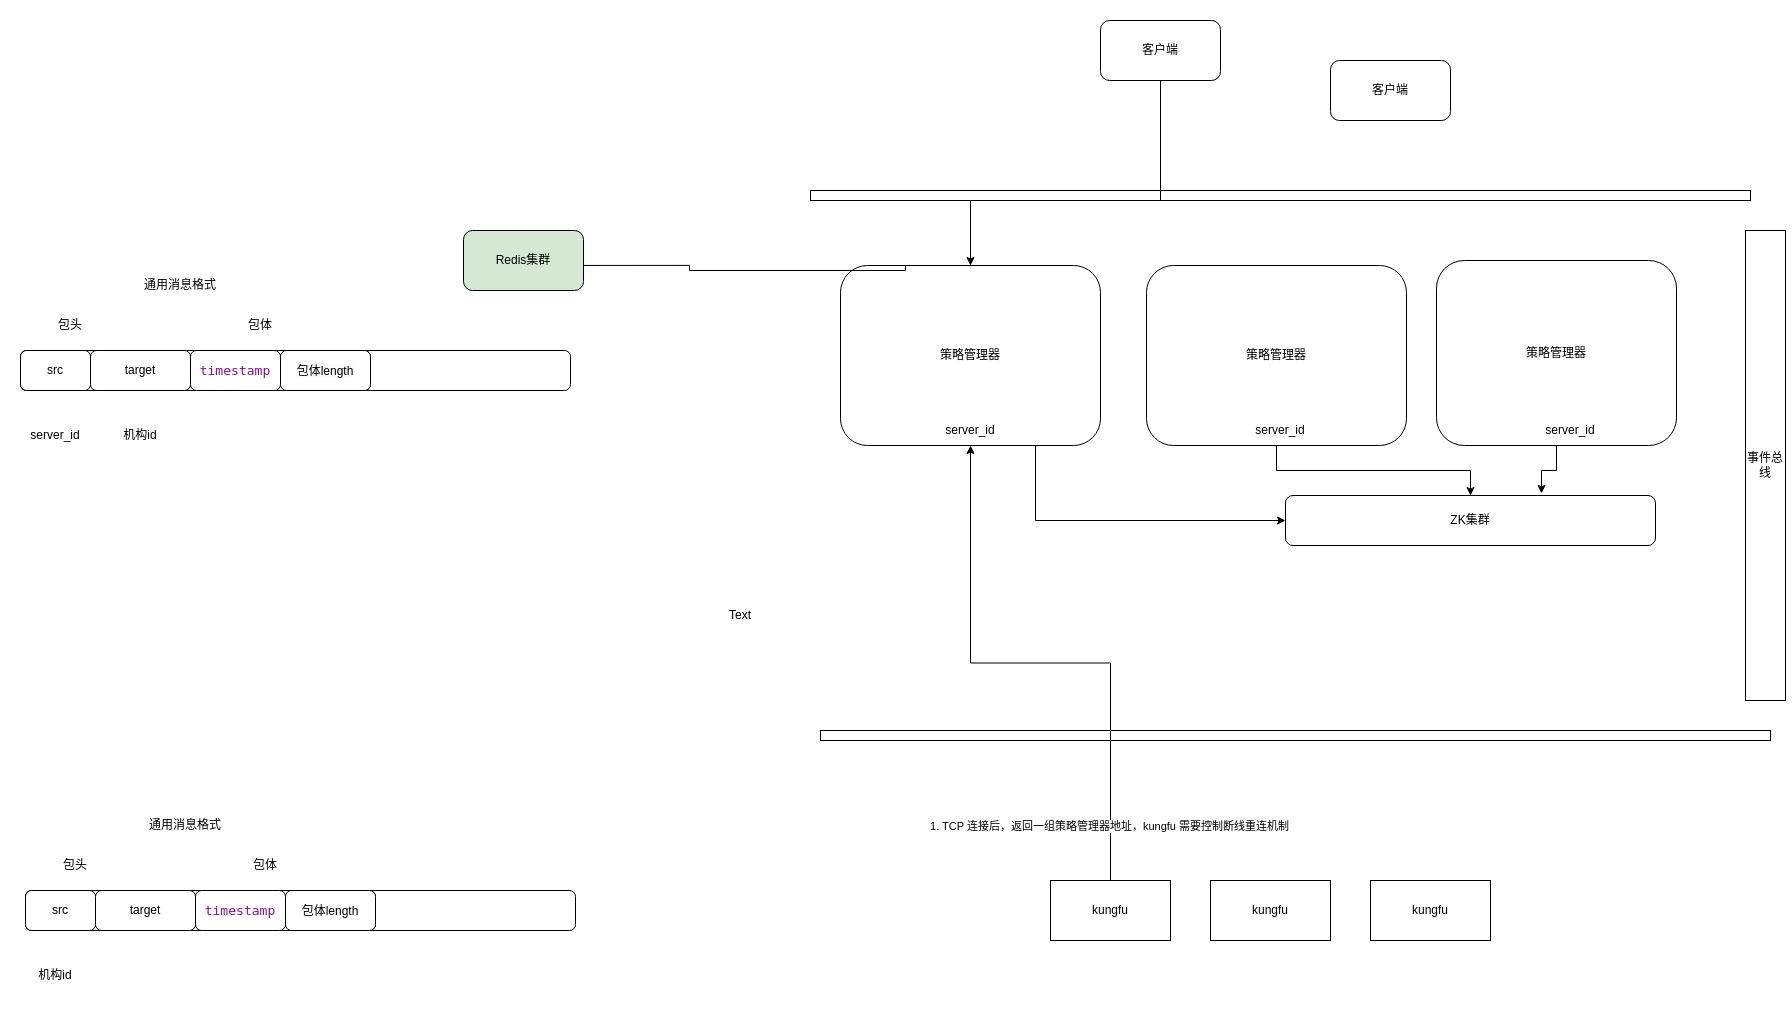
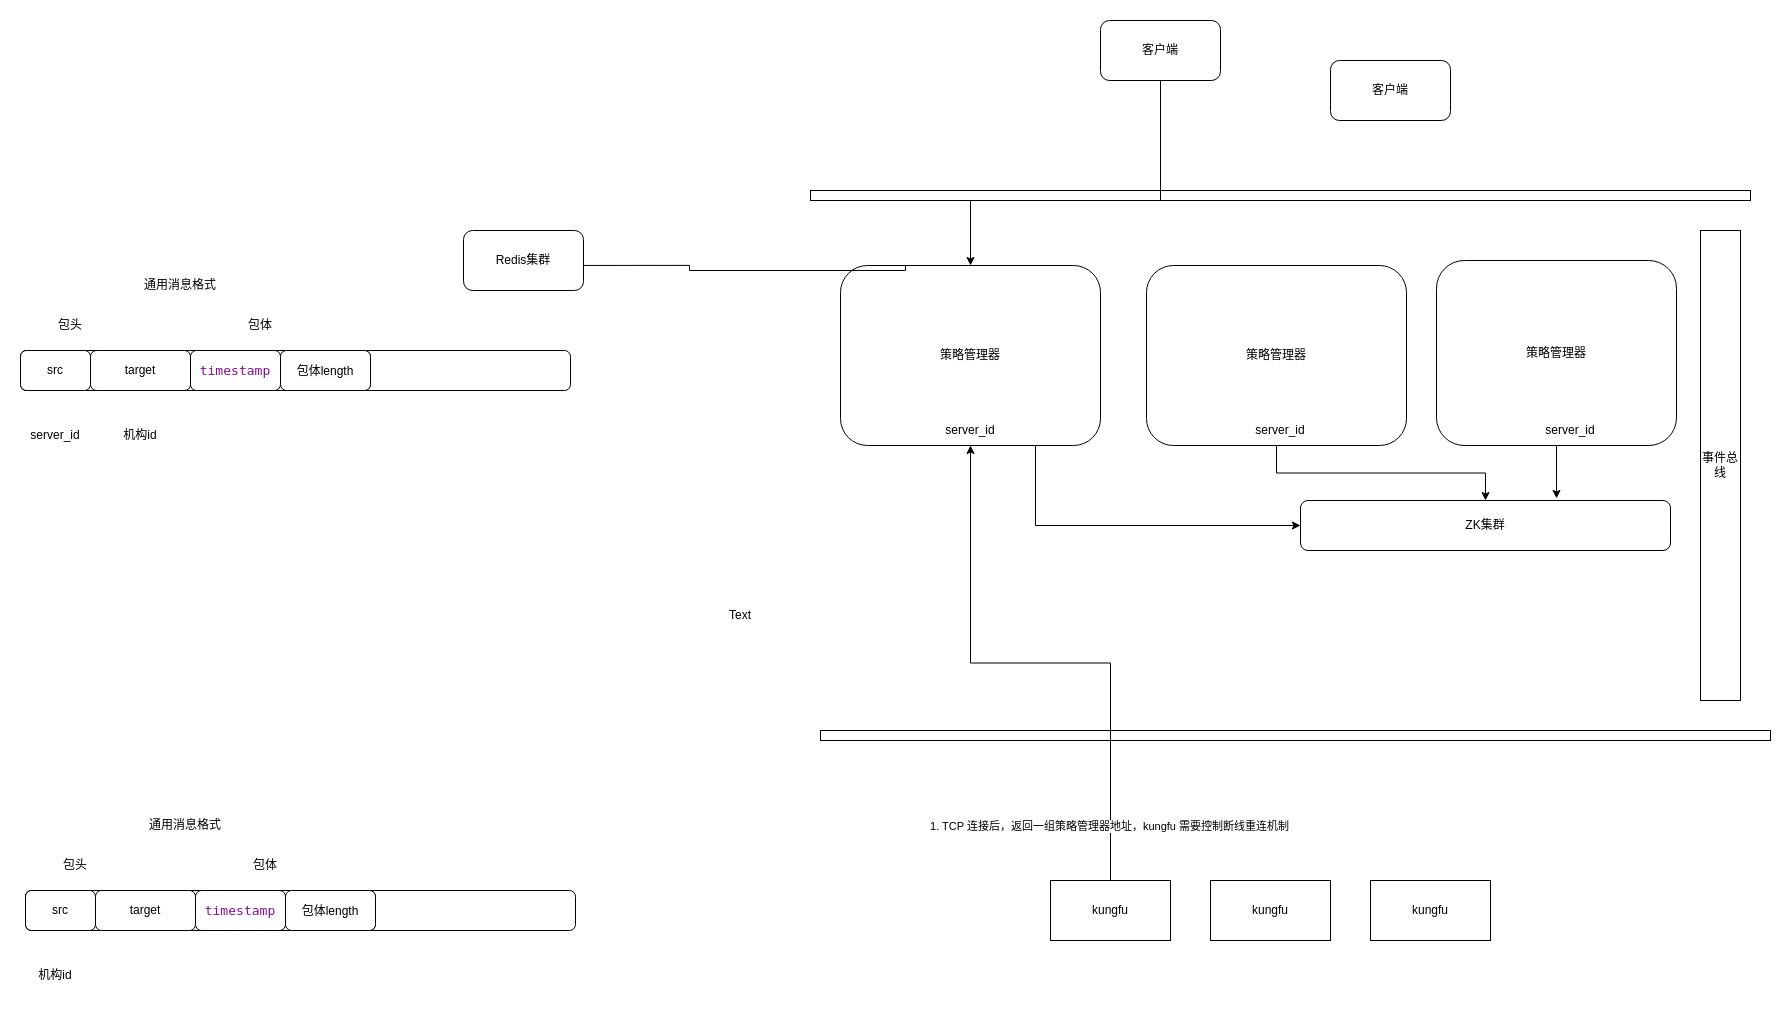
  <mxCell id="0" />
  <mxCell id="1" parent="0" />
  <mxCell id="2" value="" style="rounded=0;whiteSpace=wrap;html=1;" parent="1" vertex="1"><mxGeometry x="820" y="730" width="950" height="10" as="geometry" /></mxCell>
  <mxCell id="3" value="" style="rounded=0;whiteSpace=wrap;html=1;" parent="1" vertex="1"><mxGeometry x="810" y="190" width="940" height="10" as="geometry" /></mxCell>
  <mxCell id="4" style="edgeStyle=orthogonalEdgeStyle;rounded=0;orthogonalLoop=1;jettySize=auto;html=1;entryX=0.5;entryY=0;entryDx=0;entryDy=0;exitX=0.5;exitY=1;exitDx=0;exitDy=0;" parent="1" source="5" target="17" edge="1"><mxGeometry relative="1" as="geometry"><Array as="points"><mxPoint x="1160" y="200" /><mxPoint x="970" y="200" /></Array></mxGeometry></mxCell>
  <mxCell id="5" value="客户端" style="rounded=1;whiteSpace=wrap;html=1;" parent="1" vertex="1"><mxGeometry x="1100" y="20" width="120" height="60" as="geometry" /></mxCell>
  <mxCell id="6" value="客户端" style="rounded=1;whiteSpace=wrap;html=1;" parent="1" vertex="1"><mxGeometry x="1330" y="60" width="120" height="60" as="geometry" /></mxCell>
  <mxCell id="7" style="edgeStyle=orthogonalEdgeStyle;rounded=0;orthogonalLoop=1;jettySize=auto;html=1;" edge="1" parent="1" source="9" target="17"><mxGeometry relative="1" as="geometry" /></mxCell>
  <mxCell id="8" value="1. TCP 连接后，返回一组策略管理器地址，kungfu 需要控制断线重连机制" style="edgeLabel;html=1;align=center;verticalAlign=middle;resizable=0;points=[];" vertex="1" connectable="0" parent="7"><mxGeometry x="-0.808" y="2" relative="1" as="geometry"><mxPoint as="offset" /></mxGeometry></mxCell>
  <mxCell id="9" value="kungfu" style="rounded=0;whiteSpace=wrap;html=1;" parent="1" vertex="1"><mxGeometry x="1050" y="880" width="120" height="60" as="geometry" /></mxCell>
  <mxCell id="10" value="kungfu" style="rounded=0;whiteSpace=wrap;html=1;" parent="1" vertex="1"><mxGeometry x="1370" y="880" width="120" height="60" as="geometry" /></mxCell>
  <mxCell id="11" value="kungfu" style="rounded=0;whiteSpace=wrap;html=1;" parent="1" vertex="1"><mxGeometry x="1210" y="880" width="120" height="60" as="geometry" /></mxCell>
- <mxCell id="12" value="事件总线" style="rounded=0;whiteSpace=wrap;html=1;" parent="1" vertex="1"><mxGeometry x="1745" y="230" width="40" height="470" as="geometry" /></mxCell>
+ <mxCell id="12" value="事件总线" style="rounded=0;whiteSpace=wrap;html=1;" parent="1" vertex="1"><mxGeometry x="1700" y="230" width="40" height="470" as="geometry" /></mxCell>
  <mxCell id="13" value="策略管理器" style="rounded=1;whiteSpace=wrap;html=1;" parent="1" vertex="1"><mxGeometry x="1436" y="260" width="240" height="185" as="geometry" /></mxCell>
  <mxCell id="14" style="edgeStyle=orthogonalEdgeStyle;rounded=0;orthogonalLoop=1;jettySize=auto;html=1;exitX=0.5;exitY=1;exitDx=0;exitDy=0;" edge="1" parent="1" source="15" target="19"><mxGeometry relative="1" as="geometry" /></mxCell>
  <mxCell id="15" value="策略管理器" style="rounded=1;whiteSpace=wrap;html=1;" parent="1" vertex="1"><mxGeometry x="1146" y="265" width="260" height="180" as="geometry" /></mxCell>
  <mxCell id="16" style="edgeStyle=orthogonalEdgeStyle;rounded=0;orthogonalLoop=1;jettySize=auto;html=1;exitX=0.75;exitY=1;exitDx=0;exitDy=0;entryX=0;entryY=0.5;entryDx=0;entryDy=0;" edge="1" parent="1" source="17" target="19"><mxGeometry relative="1" as="geometry" /></mxCell>
  <mxCell id="17" value="策略管理器" style="rounded=1;whiteSpace=wrap;html=1;" parent="1" vertex="1"><mxGeometry x="840" y="265" width="260" height="180" as="geometry" /></mxCell>
  <mxCell id="18" style="edgeStyle=orthogonalEdgeStyle;rounded=0;orthogonalLoop=1;jettySize=auto;html=1;exitX=0.25;exitY=0;exitDx=0;exitDy=0;entryX=0.742;entryY=0.361;entryDx=0;entryDy=0;entryPerimeter=0;" edge="1" parent="1" source="17"><mxGeometry relative="1" as="geometry"><mxPoint x="568.955" y="264.945" as="targetPoint" /><Array as="points"><mxPoint x="905" y="270" /><mxPoint x="689" y="270" /></Array></mxGeometry></mxCell>
- <mxCell id="19" value="ZK集群" style="rounded=1;whiteSpace=wrap;html=1;" vertex="1" parent="1"><mxGeometry x="1285" y="495" width="370" height="50" as="geometry" /></mxCell>
- <mxCell id="20" value="Redis集群" style="rounded=1;whiteSpace=wrap;html=1;fillColor=#d5e8d4;" vertex="1" parent="1"><mxGeometry x="463" y="230" width="120" height="60" as="geometry" /></mxCell>
+ <mxCell id="19" value="ZK集群" style="rounded=1;whiteSpace=wrap;html=1;" vertex="1" parent="1"><mxGeometry x="1300" y="500" width="370" height="50" as="geometry" /></mxCell>
+ <mxCell id="20" value="Redis集群" style="rounded=1;whiteSpace=wrap;html=1;" vertex="1" parent="1"><mxGeometry x="463" y="230" width="120" height="60" as="geometry" /></mxCell>
  <mxCell id="21" style="edgeStyle=orthogonalEdgeStyle;rounded=0;orthogonalLoop=1;jettySize=auto;html=1;exitX=0.5;exitY=1;exitDx=0;exitDy=0;entryX=0.692;entryY=-0.042;entryDx=0;entryDy=0;entryPerimeter=0;" edge="1" parent="1" source="13" target="19"><mxGeometry relative="1" as="geometry" /></mxCell>
  <mxCell id="22" value="" style="rounded=1;whiteSpace=wrap;html=1;" vertex="1" parent="1"><mxGeometry x="25" y="890" width="550" height="40" as="geometry" /></mxCell>
  <mxCell id="23" value="通用消息格式" style="text;html=1;align=center;verticalAlign=middle;whiteSpace=wrap;rounded=0;" vertex="1" parent="1"><mxGeometry x="95" y="810" width="180" height="30" as="geometry" /></mxCell>
  <mxCell id="24" value="" style="rounded=1;whiteSpace=wrap;html=1;" vertex="1" parent="1"><mxGeometry x="25" y="890" width="350" height="40" as="geometry" /></mxCell>
  <mxCell id="25" value="包头" style="text;html=1;align=center;verticalAlign=middle;whiteSpace=wrap;rounded=0;" vertex="1" parent="1"><mxGeometry x="45" y="850" width="60" height="30" as="geometry" /></mxCell>
  <mxCell id="26" value="包体" style="text;html=1;align=center;verticalAlign=middle;whiteSpace=wrap;rounded=0;" vertex="1" parent="1"><mxGeometry x="235" y="850" width="60" height="30" as="geometry" /></mxCell>
  <mxCell id="27" value="src" style="rounded=1;whiteSpace=wrap;html=1;" vertex="1" parent="1"><mxGeometry x="25" y="890" width="70" height="40" as="geometry" /></mxCell>
  <mxCell id="28" value="target" style="rounded=1;whiteSpace=wrap;html=1;" vertex="1" parent="1"><mxGeometry x="95" y="890" width="100" height="40" as="geometry" /></mxCell>
  <mxCell id="29" value="server_id" style="text;html=1;align=center;verticalAlign=middle;whiteSpace=wrap;rounded=0;" vertex="1" parent="1"><mxGeometry x="940" y="415" width="60" height="30" as="geometry" /></mxCell>
  <mxCell id="30" value="server_id" style="text;html=1;align=center;verticalAlign=middle;whiteSpace=wrap;rounded=0;" vertex="1" parent="1"><mxGeometry x="1250" y="415" width="60" height="30" as="geometry" /></mxCell>
  <mxCell id="31" value="server_id" style="text;html=1;align=center;verticalAlign=middle;whiteSpace=wrap;rounded=0;" vertex="1" parent="1"><mxGeometry x="1540" y="415" width="60" height="30" as="geometry" /></mxCell>
  <mxCell id="32" value="&lt;div style=&quot;background-color:#ffffff;color:#080808&quot;&gt;&lt;pre style=&quot;font-family:'JetBrains Mono',monospace;font-size:9.8pt;&quot;&gt;&lt;span style=&quot;color:#871094;&quot;&gt;timestamp&lt;/span&gt;&lt;/pre&gt;&lt;/div&gt;" style="rounded=1;whiteSpace=wrap;html=1;" vertex="1" parent="1"><mxGeometry x="195" y="890" width="90" height="40" as="geometry" /></mxCell>
  <mxCell id="33" value="&lt;div style=&quot;background-color: rgb(255, 255, 255); color: rgb(8, 8, 8);&quot;&gt;&lt;pre style=&quot;font-family:'JetBrains Mono',monospace;font-size:9.8pt;&quot;&gt;&lt;span style=&quot;color: rgb(0, 0, 0); font-family: Helvetica; font-size: 12px; white-space: normal; background-color: rgb(251, 251, 251);&quot;&gt;包体length&lt;/span&gt;&lt;/pre&gt;&lt;/div&gt;" style="rounded=1;whiteSpace=wrap;html=1;" vertex="1" parent="1"><mxGeometry x="285" y="890" width="90" height="40" as="geometry" /></mxCell>
  <mxCell id="34" value="Text" style="text;html=1;align=center;verticalAlign=middle;whiteSpace=wrap;rounded=0;" vertex="1" parent="1"><mxGeometry x="710" y="600" width="60" height="30" as="geometry" /></mxCell>
  <mxCell id="35" value="" style="rounded=1;whiteSpace=wrap;html=1;" vertex="1" parent="1"><mxGeometry x="20" y="350" width="550" height="40" as="geometry" /></mxCell>
  <mxCell id="36" value="通用消息格式" style="text;html=1;align=center;verticalAlign=middle;whiteSpace=wrap;rounded=0;" vertex="1" parent="1"><mxGeometry x="90" y="270" width="180" height="30" as="geometry" /></mxCell>
  <mxCell id="37" value="" style="rounded=1;whiteSpace=wrap;html=1;" vertex="1" parent="1"><mxGeometry x="20" y="350" width="350" height="40" as="geometry" /></mxCell>
  <mxCell id="38" value="包头" style="text;html=1;align=center;verticalAlign=middle;whiteSpace=wrap;rounded=0;" vertex="1" parent="1"><mxGeometry x="40" y="310" width="60" height="30" as="geometry" /></mxCell>
  <mxCell id="39" value="包体" style="text;html=1;align=center;verticalAlign=middle;whiteSpace=wrap;rounded=0;" vertex="1" parent="1"><mxGeometry x="230" y="310" width="60" height="30" as="geometry" /></mxCell>
  <mxCell id="40" value="src" style="rounded=1;whiteSpace=wrap;html=1;" vertex="1" parent="1"><mxGeometry x="20" y="350" width="70" height="40" as="geometry" /></mxCell>
  <mxCell id="41" value="target" style="rounded=1;whiteSpace=wrap;html=1;" vertex="1" parent="1"><mxGeometry x="90" y="350" width="100" height="40" as="geometry" /></mxCell>
  <mxCell id="42" value="&lt;div style=&quot;background-color:#ffffff;color:#080808&quot;&gt;&lt;pre style=&quot;font-family:'JetBrains Mono',monospace;font-size:9.8pt;&quot;&gt;&lt;span style=&quot;color:#871094;&quot;&gt;timestamp&lt;/span&gt;&lt;/pre&gt;&lt;/div&gt;" style="rounded=1;whiteSpace=wrap;html=1;" vertex="1" parent="1"><mxGeometry x="190" y="350" width="90" height="40" as="geometry" /></mxCell>
  <mxCell id="43" value="&lt;div style=&quot;background-color: rgb(255, 255, 255); color: rgb(8, 8, 8);&quot;&gt;&lt;pre style=&quot;font-family:'JetBrains Mono',monospace;font-size:9.8pt;&quot;&gt;&lt;span style=&quot;color: rgb(0, 0, 0); font-family: Helvetica; font-size: 12px; white-space: normal; background-color: rgb(251, 251, 251);&quot;&gt;包体length&lt;/span&gt;&lt;/pre&gt;&lt;/div&gt;" style="rounded=1;whiteSpace=wrap;html=1;" vertex="1" parent="1"><mxGeometry x="280" y="350" width="90" height="40" as="geometry" /></mxCell>
  <mxCell id="44" value="server_id" style="text;html=1;align=center;verticalAlign=middle;whiteSpace=wrap;rounded=0;" vertex="1" parent="1"><mxGeometry x="25" y="420" width="60" height="30" as="geometry" /></mxCell>
  <mxCell id="45" value="机构id" style="text;html=1;align=center;verticalAlign=middle;whiteSpace=wrap;rounded=0;" vertex="1" parent="1"><mxGeometry x="110" y="420" width="60" height="30" as="geometry" /></mxCell>
  <mxCell id="46" value="机构id" style="text;html=1;align=center;verticalAlign=middle;whiteSpace=wrap;rounded=0;" vertex="1" parent="1"><mxGeometry x="25" y="960" width="60" height="30" as="geometry" /></mxCell>
